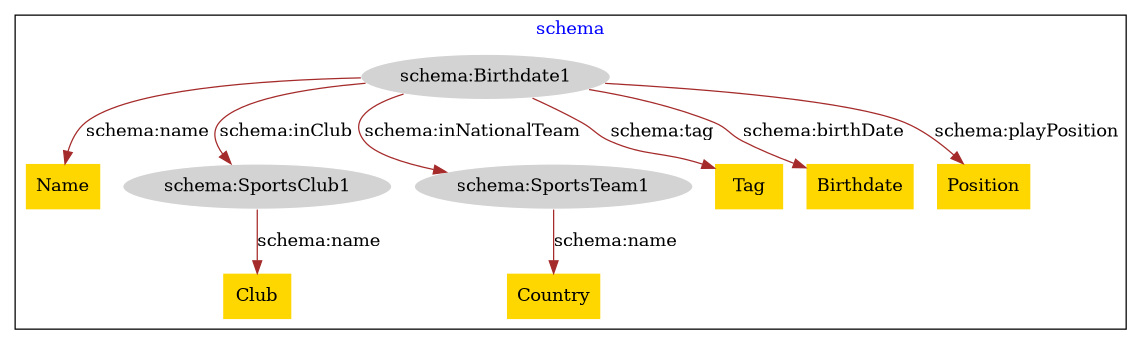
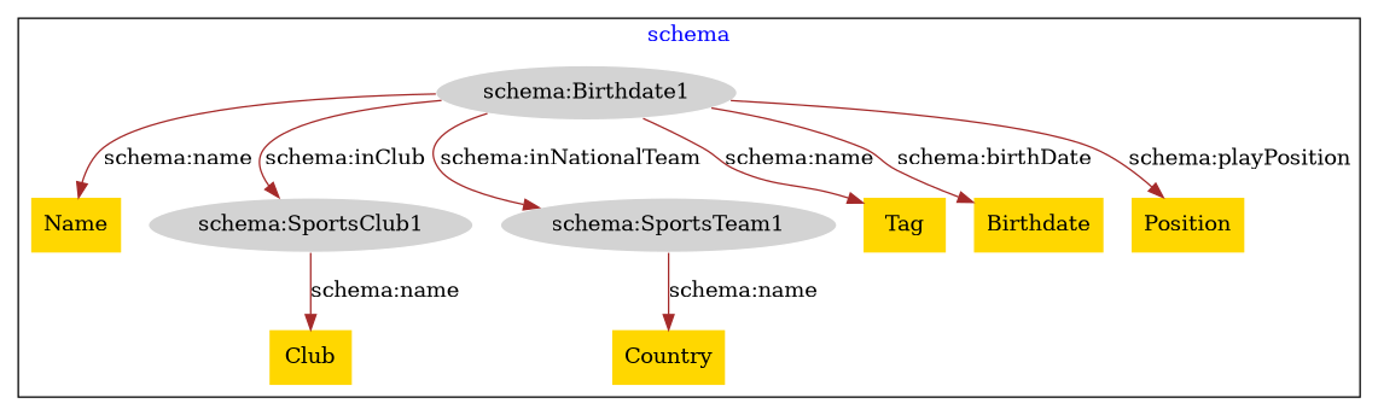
  digraph {
    fontcolor=blue
    remincross=true
    node [fillcolor=gold style=filled shape=plaintext]
    edge [color=brown fontcolor=black]
    n1 [color=white fillcolor=lightgray label="schema:Birthdate1" shape=""]
    n2 [label=Name]
    n3 [color=white fillcolor=lightgray label="schema:SportsClub1" shape=""]
    n4 [label=Club]
    n5 [color=white fillcolor=lightgray label="schema:SportsTeam1" shape=""]
    n6 [label=Country]
    n7 [label=Tag]
    n8 [label=Birthdate]
    n9 [label=Position]
    subgraph cluster_1 {
      label=schema
      n1
      n2
      n3
      n4
      n5
      n6
      n7
      n8
      n9
    }
    n1 -> n2 [label="schema:name"]
    n1 -> n3 [label="schema:inClub"]
    n1 -> n5 [label="schema:inNationalTeam"]
-   n1 -> n7 [label="schema:tag"]
+   n1 -> n7 [label="schema:name"]
    n1 -> n8 [label="schema:birthDate"]
    n1 -> n9 [label="schema:playPosition"]
    n3 -> n4 [label="schema:name"]
    n5 -> n6 [label="schema:name"]
  }
